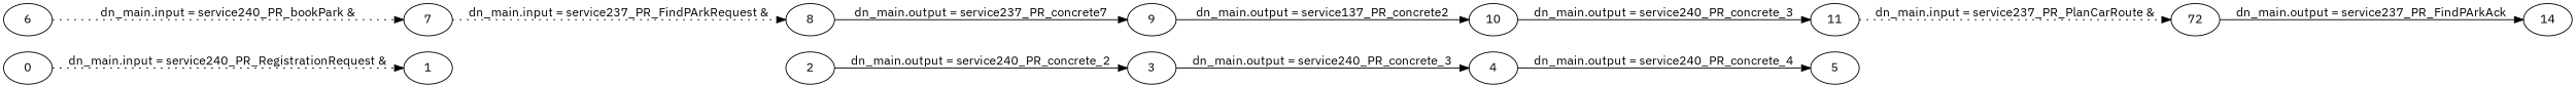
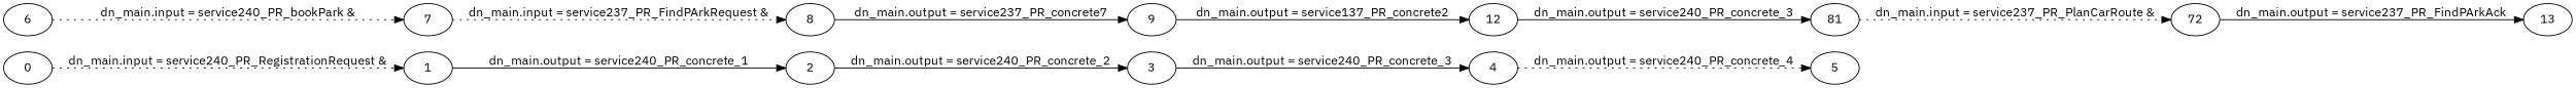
  digraph {
    fontname="IBM Plex Sans"
    rankdir=LR
    node [fontname="IBM Plex Sans"]
    edge [fontname="IBM Plex Sans"]
    0
    1
    2
    3
    4
    5
    6
    7
    8
    9
-   10
-   11
+   10 [label=12]
+   11 [label=81]
    n13 [label=72]
-   13 [label=14]
+   13
    0 -> 1 [label="dn_main.input = service240_PR_RegistrationRequest &\n" style=dotted]
+   1 -> 2 [label="dn_main.output = service240_PR_concrete_1"]
    2 -> 3 [label="dn_main.output = service240_PR_concrete_2"]
    3 -> 4 [label="dn_main.output = service240_PR_concrete_3"]
-   4 -> 5 [label="dn_main.output = service240_PR_concrete_4"]
+   4 -> 5 [label="dn_main.output = service240_PR_concrete_4" style=dotted]
    6 -> 7 [label="dn_main.input = service240_PR_bookPark &\n" style=dotted]
    7 -> 8 [label="dn_main.input = service237_PR_FindPArkRequest &\n" style=dotted]
    8 -> 9 [label="dn_main.output = service237_PR_concrete7"]
    9 -> 10 [label="dn_main.output = service137_PR_concrete2"]
    10 -> 11 [label="dn_main.output = service240_PR_concrete_3"]
    11 -> n13 [label="dn_main.input = service237_PR_PlanCarRoute &\n" style=dotted]
    n13 -> 13 [label="dn_main.output = service237_PR_FindPArkAck"]
  }
